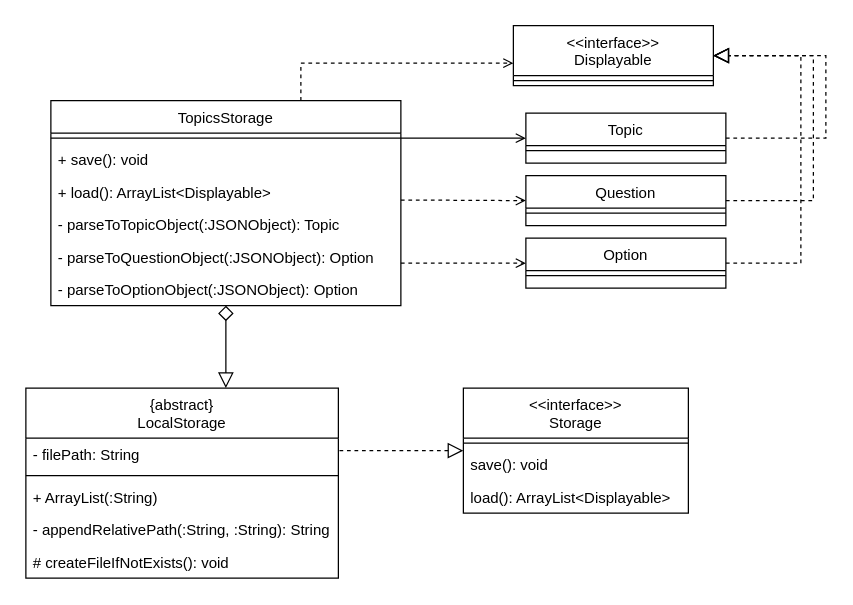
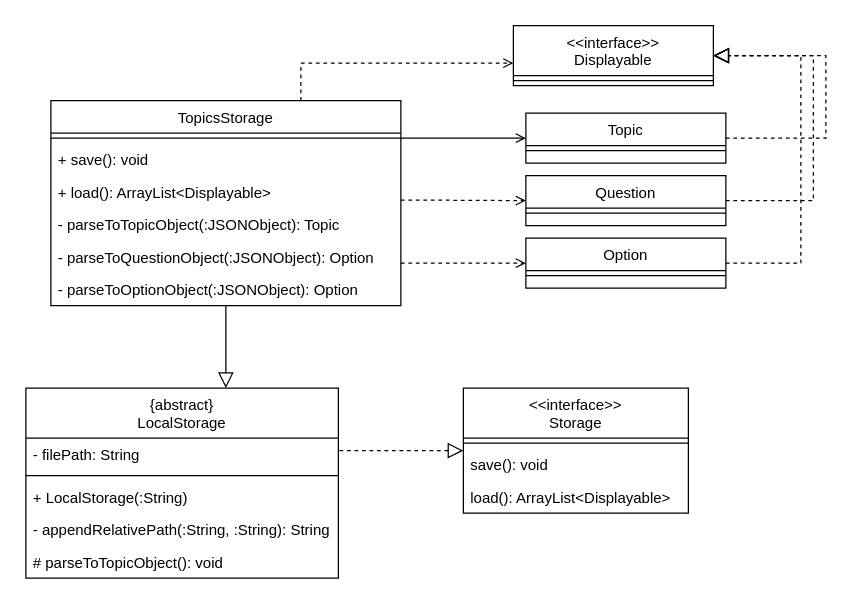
  <mxCell id="0" />
  <mxCell id="1" parent="0" />
  <mxCell id="2" value="" style="endArrow=none;endSize=10;endFill=0;shadow=0;strokeWidth=1;rounded=0;edgeStyle=elbowEdgeStyle;elbow=vertical;dashed=1;startArrow=block;startFill=0;startSize=10;" parent="1" source="27" target="21" edge="1"><mxGeometry width="160" relative="1" as="geometry"><mxPoint x="-30" y="153" as="sourcePoint" /><mxPoint x="-30" y="220" as="targetPoint" /></mxGeometry></mxCell>
- <mxCell id="3" value="" style="endArrow=diamond;endSize=10;endFill=0;shadow=0;strokeWidth=1;rounded=0;edgeStyle=elbowEdgeStyle;elbow=vertical;startArrow=block;startFill=0;startSize=10;" parent="1" source="21" target="8" edge="1"><mxGeometry width="160" relative="1" as="geometry"><mxPoint x="140" y="383" as="sourcePoint" /><mxPoint x="240" y="281" as="targetPoint" /><Array as="points"><mxPoint x="180" y="270" /><mxPoint x="210" y="260" /></Array></mxGeometry></mxCell>
+ <mxCell id="3" value="" style="endArrow=none;endSize=10;endFill=0;shadow=0;strokeWidth=1;rounded=0;edgeStyle=elbowEdgeStyle;elbow=vertical;startArrow=block;startFill=0;startSize=10;" parent="1" source="21" target="8" edge="1"><mxGeometry width="160" relative="1" as="geometry"><mxPoint x="140" y="383" as="sourcePoint" /><mxPoint x="240" y="281" as="targetPoint" /><Array as="points"><mxPoint x="180" y="270" /><mxPoint x="210" y="260" /></Array></mxGeometry></mxCell>
  <mxCell id="4" value="" style="endArrow=open;shadow=0;strokeWidth=1;rounded=0;endFill=1;edgeStyle=elbowEdgeStyle;elbow=vertical;dashed=0;" parent="1" source="8" target="17" edge="1"><mxGeometry x="0.5" y="41" relative="1" as="geometry"><mxPoint x="310" y="202" as="sourcePoint" /><mxPoint x="470" y="202" as="targetPoint" /><mxPoint x="-40" y="32" as="offset" /></mxGeometry></mxCell>
  <mxCell id="5" value="" style="endArrow=open;shadow=0;strokeWidth=1;rounded=0;endFill=1;edgeStyle=elbowEdgeStyle;elbow=vertical;dashed=1;" parent="1" target="15" edge="1"><mxGeometry x="0.5" y="41" relative="1" as="geometry"><mxPoint x="320" y="210" as="sourcePoint" /><mxPoint x="420" y="210.5" as="targetPoint" /><mxPoint x="-40" y="32" as="offset" /></mxGeometry></mxCell>
  <mxCell id="6" value="" style="endArrow=open;shadow=0;strokeWidth=1;rounded=0;endFill=1;edgeStyle=elbowEdgeStyle;elbow=vertical;dashed=1;" parent="1" target="19" edge="1"><mxGeometry x="0.5" y="41" relative="1" as="geometry"><mxPoint x="320" y="159.5" as="sourcePoint" /><mxPoint x="420" y="160" as="targetPoint" /><mxPoint x="-40" y="32" as="offset" /></mxGeometry></mxCell>
  <mxCell id="7" value="" style="endArrow=open;shadow=0;strokeWidth=1;rounded=0;endFill=1;edgeStyle=elbowEdgeStyle;elbow=vertical;dashed=1;" parent="1" source="8" target="31" edge="1"><mxGeometry x="0.5" y="41" relative="1" as="geometry"><mxPoint x="294" y="49.5" as="sourcePoint" /><mxPoint x="380" y="60" as="targetPoint" /><mxPoint x="-40" y="32" as="offset" /><Array as="points"><mxPoint x="240" y="50" /></Array></mxGeometry></mxCell>
  <mxCell id="8" value="TopicsStorage" style="swimlane;fontStyle=0;align=center;verticalAlign=top;childLayout=stackLayout;horizontal=1;startSize=26;horizontalStack=0;resizeParent=1;resizeLast=0;collapsible=1;marginBottom=0;rounded=0;shadow=0;strokeWidth=1;" parent="1" vertex="1"><mxGeometry x="40" y="80" width="280" height="164" as="geometry"><mxRectangle x="230" y="140" width="160" height="26" as="alternateBounds" /></mxGeometry></mxCell>
  <mxCell id="9" value="" style="line;html=1;strokeWidth=1;align=left;verticalAlign=middle;spacingTop=-1;spacingLeft=3;spacingRight=3;rotatable=0;labelPosition=right;points=[];portConstraint=eastwest;" parent="8" vertex="1"><mxGeometry y="26" width="280" height="8" as="geometry" /></mxCell>
  <mxCell id="10" value="+ save(): void" style="text;align=left;verticalAlign=top;spacingLeft=4;spacingRight=4;overflow=hidden;rotatable=0;points=[[0,0.5],[1,0.5]];portConstraint=eastwest;" parent="8" vertex="1"><mxGeometry y="34" width="280" height="26" as="geometry" /></mxCell>
  <mxCell id="11" value="+ load(): ArrayList&lt;Displayable&gt;" style="text;align=left;verticalAlign=top;spacingLeft=4;spacingRight=4;overflow=hidden;rotatable=0;points=[[0,0.5],[1,0.5]];portConstraint=eastwest;" parent="8" vertex="1"><mxGeometry y="60" width="280" height="26" as="geometry" /></mxCell>
  <mxCell id="12" value="- parseToTopicObject(:JSONObject): Topic" style="text;align=left;verticalAlign=top;spacingLeft=4;spacingRight=4;overflow=hidden;rotatable=0;points=[[0,0.5],[1,0.5]];portConstraint=eastwest;" parent="8" vertex="1"><mxGeometry y="86" width="280" height="26" as="geometry" /></mxCell>
  <mxCell id="13" value="- parseToQuestionObject(:JSONObject): Option" style="text;align=left;verticalAlign=top;spacingLeft=4;spacingRight=4;overflow=hidden;rotatable=0;points=[[0,0.5],[1,0.5]];portConstraint=eastwest;" parent="8" vertex="1"><mxGeometry y="112" width="280" height="26" as="geometry" /></mxCell>
  <mxCell id="14" value="- parseToOptionObject(:JSONObject): Option" style="text;align=left;verticalAlign=top;spacingLeft=4;spacingRight=4;overflow=hidden;rotatable=0;points=[[0,0.5],[1,0.5]];portConstraint=eastwest;" parent="8" vertex="1"><mxGeometry y="138" width="280" height="26" as="geometry" /></mxCell>
  <mxCell id="15" value="Option" style="swimlane;fontStyle=0;align=center;verticalAlign=top;childLayout=stackLayout;horizontal=1;startSize=26;horizontalStack=0;resizeParent=1;resizeLast=0;collapsible=1;marginBottom=0;rounded=0;shadow=0;strokeWidth=1;" parent="1" vertex="1"><mxGeometry x="420" y="190" width="160" height="40" as="geometry"><mxRectangle x="550" y="140" width="160" height="26" as="alternateBounds" /></mxGeometry></mxCell>
  <mxCell id="16" value="" style="line;html=1;strokeWidth=1;align=left;verticalAlign=middle;spacingTop=-1;spacingLeft=3;spacingRight=3;rotatable=0;labelPosition=right;points=[];portConstraint=eastwest;" parent="15" vertex="1"><mxGeometry y="26" width="160" height="8" as="geometry" /></mxCell>
  <mxCell id="17" value="Topic" style="swimlane;fontStyle=0;align=center;verticalAlign=top;childLayout=stackLayout;horizontal=1;startSize=26;horizontalStack=0;resizeParent=1;resizeLast=0;collapsible=1;marginBottom=0;rounded=0;shadow=0;strokeWidth=1;" parent="1" vertex="1"><mxGeometry x="420" y="90" width="160" height="40" as="geometry"><mxRectangle x="550" y="140" width="160" height="26" as="alternateBounds" /></mxGeometry></mxCell>
  <mxCell id="18" value="" style="line;html=1;strokeWidth=1;align=left;verticalAlign=middle;spacingTop=-1;spacingLeft=3;spacingRight=3;rotatable=0;labelPosition=right;points=[];portConstraint=eastwest;" parent="17" vertex="1"><mxGeometry y="26" width="160" height="8" as="geometry" /></mxCell>
  <mxCell id="19" value="Question" style="swimlane;fontStyle=0;align=center;verticalAlign=top;childLayout=stackLayout;horizontal=1;startSize=26;horizontalStack=0;resizeParent=1;resizeLast=0;collapsible=1;marginBottom=0;rounded=0;shadow=0;strokeWidth=1;" parent="1" vertex="1"><mxGeometry x="420" y="140" width="160" height="40" as="geometry"><mxRectangle x="550" y="140" width="160" height="26" as="alternateBounds" /></mxGeometry></mxCell>
  <mxCell id="20" value="" style="line;html=1;strokeWidth=1;align=left;verticalAlign=middle;spacingTop=-1;spacingLeft=3;spacingRight=3;rotatable=0;labelPosition=right;points=[];portConstraint=eastwest;" parent="19" vertex="1"><mxGeometry y="26" width="160" height="8" as="geometry" /></mxCell>
  <mxCell id="21" value="{abstract}&#10;LocalStorage" style="swimlane;fontStyle=0;align=center;verticalAlign=top;childLayout=stackLayout;horizontal=1;startSize=40;horizontalStack=0;resizeParent=1;resizeLast=0;collapsible=1;marginBottom=0;rounded=0;shadow=0;strokeWidth=1;" parent="1" vertex="1"><mxGeometry x="20" y="310" width="250" height="152" as="geometry"><mxRectangle x="340" y="380" width="170" height="26" as="alternateBounds" /></mxGeometry></mxCell>
  <mxCell id="22" value="- filePath: String" style="text;align=left;verticalAlign=top;spacingLeft=4;spacingRight=4;overflow=hidden;rotatable=0;points=[[0,0.5],[1,0.5]];portConstraint=eastwest;" parent="21" vertex="1"><mxGeometry y="40" width="250" height="26" as="geometry" /></mxCell>
  <mxCell id="23" value="" style="line;html=1;strokeWidth=1;align=left;verticalAlign=middle;spacingTop=-1;spacingLeft=3;spacingRight=3;rotatable=0;labelPosition=right;points=[];portConstraint=eastwest;" parent="21" vertex="1"><mxGeometry y="66" width="250" height="8" as="geometry" /></mxCell>
- <mxCell id="24" value="+ ArrayList(:String)" style="text;align=left;verticalAlign=top;spacingLeft=4;spacingRight=4;overflow=hidden;rotatable=0;points=[[0,0.5],[1,0.5]];portConstraint=eastwest;fontStyle=0" vertex="1" parent="21"><mxGeometry y="74" width="250" height="26" as="geometry" /></mxCell>
+ <mxCell id="24" value="+ LocalStorage(:String)" style="text;align=left;verticalAlign=top;spacingLeft=4;spacingRight=4;overflow=hidden;rotatable=0;points=[[0,0.5],[1,0.5]];portConstraint=eastwest;fontStyle=0" vertex="1" parent="21"><mxGeometry y="74" width="250" height="26" as="geometry" /></mxCell>
  <mxCell id="25" value="- appendRelativePath(:String, :String): String" style="text;align=left;verticalAlign=top;spacingLeft=4;spacingRight=4;overflow=hidden;rotatable=0;points=[[0,0.5],[1,0.5]];portConstraint=eastwest;fontStyle=0" parent="21" vertex="1"><mxGeometry y="100" width="250" height="26" as="geometry" /></mxCell>
- <mxCell id="26" value="# createFileIfNotExists(): void" style="text;align=left;verticalAlign=top;spacingLeft=4;spacingRight=4;overflow=hidden;rotatable=0;points=[[0,0.5],[1,0.5]];portConstraint=eastwest;fontStyle=0" parent="21" vertex="1"><mxGeometry y="126" width="250" height="26" as="geometry" /></mxCell>
+ <mxCell id="26" value="# parseToTopicObject(): void" style="text;align=left;verticalAlign=top;spacingLeft=4;spacingRight=4;overflow=hidden;rotatable=0;points=[[0,0.5],[1,0.5]];portConstraint=eastwest;fontStyle=0" parent="21" vertex="1"><mxGeometry y="126" width="250" height="26" as="geometry" /></mxCell>
  <mxCell id="27" value="&lt;&lt;interface&gt;&gt;&#10;Storage" style="swimlane;fontStyle=0;align=center;verticalAlign=top;childLayout=stackLayout;horizontal=1;startSize=40;horizontalStack=0;resizeParent=1;resizeLast=0;collapsible=1;marginBottom=0;rounded=0;shadow=0;strokeWidth=1;" parent="1" vertex="1"><mxGeometry x="370" y="310" width="180" height="100" as="geometry"><mxRectangle x="130" y="380" width="160" height="26" as="alternateBounds" /></mxGeometry></mxCell>
  <mxCell id="28" value="" style="line;html=1;strokeWidth=1;align=left;verticalAlign=middle;spacingTop=-1;spacingLeft=3;spacingRight=3;rotatable=0;labelPosition=right;points=[];portConstraint=eastwest;" parent="27" vertex="1"><mxGeometry y="40" width="180" height="8" as="geometry" /></mxCell>
  <mxCell id="29" value="save(): void" style="text;align=left;verticalAlign=top;spacingLeft=4;spacingRight=4;overflow=hidden;rotatable=0;points=[[0,0.5],[1,0.5]];portConstraint=eastwest;fontStyle=0" parent="27" vertex="1"><mxGeometry y="48" width="180" height="26" as="geometry" /></mxCell>
  <mxCell id="30" value="load(): ArrayList&lt;Displayable&gt;" style="text;align=left;verticalAlign=top;spacingLeft=4;spacingRight=4;overflow=hidden;rotatable=0;points=[[0,0.5],[1,0.5]];portConstraint=eastwest;" parent="27" vertex="1"><mxGeometry y="74" width="180" height="26" as="geometry" /></mxCell>
  <mxCell id="31" value="&lt;&lt;interface&gt;&gt;&#10;Displayable" style="swimlane;fontStyle=0;align=center;verticalAlign=top;childLayout=stackLayout;horizontal=1;startSize=40;horizontalStack=0;resizeParent=1;resizeLast=0;collapsible=1;marginBottom=0;rounded=0;shadow=0;strokeWidth=1;" parent="1" vertex="1"><mxGeometry x="410" y="20" width="160" height="48" as="geometry"><mxRectangle x="550" y="140" width="160" height="26" as="alternateBounds" /></mxGeometry></mxCell>
  <mxCell id="32" value="" style="line;html=1;strokeWidth=1;align=left;verticalAlign=middle;spacingTop=-1;spacingLeft=3;spacingRight=3;rotatable=0;labelPosition=right;points=[];portConstraint=eastwest;" parent="31" vertex="1"><mxGeometry y="40" width="160" height="8" as="geometry" /></mxCell>
  <mxCell id="33" value="" style="endArrow=block;endSize=10;endFill=0;shadow=0;strokeWidth=1;rounded=0;edgeStyle=elbowEdgeStyle;elbow=vertical;dashed=1;" parent="1" source="15" target="31" edge="1"><mxGeometry width="160" relative="1" as="geometry"><mxPoint x="620" y="280" as="sourcePoint" /><mxPoint x="520" y="280" as="targetPoint" /><Array as="points"><mxPoint x="640" y="140" /></Array></mxGeometry></mxCell>
  <mxCell id="34" value="" style="endArrow=block;endSize=10;endFill=0;shadow=0;strokeWidth=1;rounded=0;edgeStyle=elbowEdgeStyle;elbow=vertical;dashed=1;" parent="1" source="19" target="31" edge="1"><mxGeometry width="160" relative="1" as="geometry"><mxPoint x="620" y="206" as="sourcePoint" /><mxPoint x="610" y="40" as="targetPoint" /><Array as="points"><mxPoint x="650" y="100" /></Array></mxGeometry></mxCell>
  <mxCell id="35" value="" style="endArrow=block;endSize=10;endFill=0;shadow=0;strokeWidth=1;rounded=0;edgeStyle=elbowEdgeStyle;elbow=vertical;dashed=1;" parent="1" source="17" target="31" edge="1"><mxGeometry width="160" relative="1" as="geometry"><mxPoint x="600" y="230" as="sourcePoint" /><mxPoint x="590" y="64" as="targetPoint" /><Array as="points"><mxPoint x="660" y="80" /></Array></mxGeometry></mxCell>
